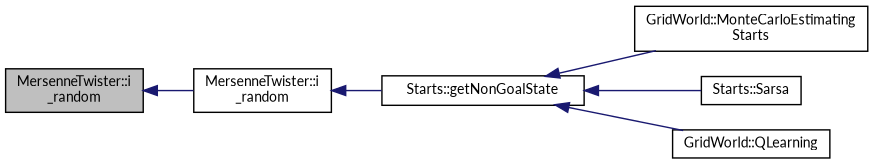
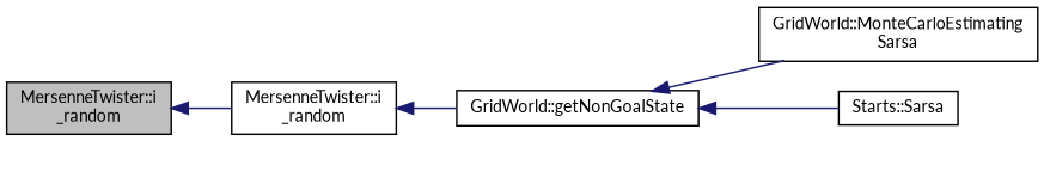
  digraph {
    fontname=Lato
    rankdir=LR
    node [color=black fontname=Lato fontsize=10 shape=record]
    edge [color=midnightblue dir=back fontname=Lato fontsize=10 labelfontname=Helvetica labelfontsize=10 style=solid]
    n1 [fillcolor=grey75 fontcolor=black height=0.2 label="MersenneTwister::i\l_random" style=filled width=0.4]
    n2 [height=0.2 label="MersenneTwister::i\l_random" width=0.4]
-   n3 [height=0.2 label="Starts::getNonGoalState" width=0.4]
-   n4 [height=0.2 label="GridWorld::MonteCarloEstimating\lStarts" width=0.4]
+   n3 [height=0.2 label="GridWorld::getNonGoalState" width=0.4]
+   n4 [height=0.2 label="GridWorld::MonteCarloEstimating\lSarsa" width=0.4]
    n5 [height=0.2 label="Starts::Sarsa" width=0.4]
-   n6 [height=0.2 label="GridWorld::QLearning" width=0.4]
    n1 -> n2
    n2 -> n3
    n3 -> n4
    n3 -> n5
-   n3 -> n6
  }
